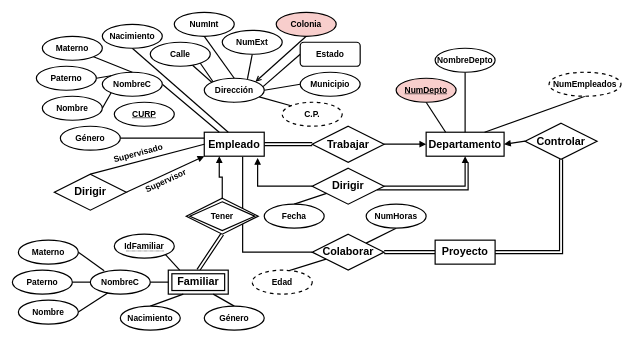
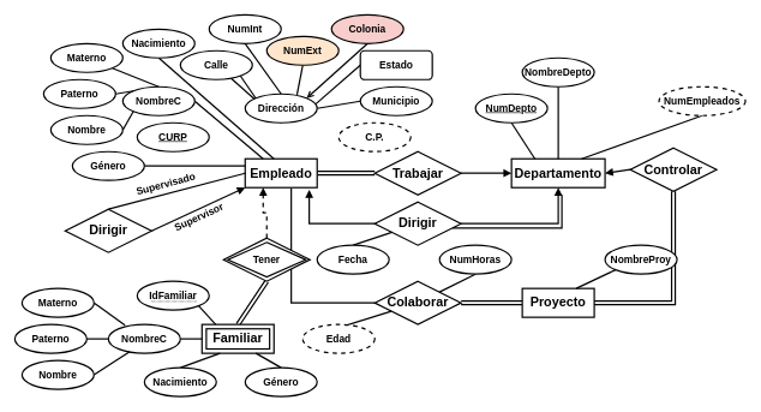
  <mxCell id="0" />
  <mxCell id="1" parent="0" />
  <mxCell id="2" style="edgeStyle=none;rounded=0;orthogonalLoop=1;jettySize=auto;html=1;exitX=1;exitY=0.5;exitDx=0;exitDy=0;entryX=0;entryY=0.5;entryDx=0;entryDy=0;endArrow=none;endFill=0;strokeWidth=2;fontSize=18;shape=link;" parent="1" source="3" target="35" edge="1"><mxGeometry relative="1" as="geometry" /></mxCell>
  <mxCell id="3" value="Empleado" style="whiteSpace=wrap;html=1;align=center;fontSize=18;fontStyle=1;strokeWidth=2;" parent="1" vertex="1"><mxGeometry x="340" y="220" width="100" height="40" as="geometry" /></mxCell>
  <mxCell id="4" style="rounded=0;orthogonalLoop=1;jettySize=auto;html=1;exitX=1;exitY=0.5;exitDx=0;exitDy=0;endArrow=none;endFill=0;strokeWidth=2;fontSize=14;entryX=0.25;entryY=0;entryDx=0;entryDy=0;" parent="1" source="5" target="3" edge="1"><mxGeometry relative="1" as="geometry"><mxPoint x="350" y="221" as="targetPoint" /></mxGeometry></mxCell>
  <mxCell id="5" value="NombreC" style="ellipse;whiteSpace=wrap;html=1;align=center;fontSize=14;fontStyle=1;strokeWidth=2;" parent="1" vertex="1"><mxGeometry x="170" y="120" width="100" height="40" as="geometry" /></mxCell>
  <mxCell id="6" value="CURP" style="ellipse;whiteSpace=wrap;html=1;align=center;fontStyle=5;fontSize=14;strokeWidth=2;" parent="1" vertex="1"><mxGeometry x="190" y="170" width="100" height="40" as="geometry" /></mxCell>
  <mxCell id="7" style="edgeStyle=none;rounded=0;orthogonalLoop=1;jettySize=auto;html=1;exitX=0.5;exitY=1;exitDx=0;exitDy=0;entryX=0.4;entryY=0;entryDx=0;entryDy=0;endArrow=none;endFill=0;strokeWidth=2;fontSize=14;entryPerimeter=0;" parent="1" source="8" target="3" edge="1"><mxGeometry relative="1" as="geometry" /></mxCell>
  <mxCell id="8" value="Nacimiento" style="ellipse;whiteSpace=wrap;html=1;align=center;fontSize=14;fontStyle=1;strokeWidth=2;" parent="1" vertex="1"><mxGeometry x="170" y="40" width="100" height="40" as="geometry" /></mxCell>
  <mxCell id="9" style="edgeStyle=none;rounded=0;orthogonalLoop=1;jettySize=auto;html=1;exitX=1;exitY=0.5;exitDx=0;exitDy=0;entryX=0;entryY=1;entryDx=0;entryDy=0;endArrow=none;endFill=0;strokeWidth=2;fontSize=14;" parent="1" source="10" target="5" edge="1"><mxGeometry relative="1" as="geometry" /></mxCell>
  <mxCell id="10" value="Nombre" style="ellipse;whiteSpace=wrap;html=1;align=center;fontSize=14;fontStyle=1;strokeWidth=2;" parent="1" vertex="1"><mxGeometry x="70" y="160" width="100" height="40" as="geometry" /></mxCell>
  <mxCell id="11" style="edgeStyle=none;rounded=0;orthogonalLoop=1;jettySize=auto;html=1;exitX=1;exitY=0.5;exitDx=0;exitDy=0;entryX=0;entryY=0;entryDx=0;entryDy=0;endArrow=none;endFill=0;strokeWidth=2;fontSize=14;" parent="1" source="12" target="5" edge="1"><mxGeometry relative="1" as="geometry" /></mxCell>
  <mxCell id="12" value="Paterno" style="ellipse;whiteSpace=wrap;html=1;align=center;fontSize=14;fontStyle=1;strokeWidth=2;" parent="1" vertex="1"><mxGeometry x="60" y="110" width="100" height="40" as="geometry" /></mxCell>
  <mxCell id="13" style="edgeStyle=none;rounded=0;orthogonalLoop=1;jettySize=auto;html=1;exitX=1;exitY=1;exitDx=0;exitDy=0;entryX=0.5;entryY=0;entryDx=0;entryDy=0;endArrow=none;endFill=0;strokeWidth=2;fontSize=14;" parent="1" source="14" target="5" edge="1"><mxGeometry relative="1" as="geometry" /></mxCell>
  <mxCell id="14" value="Materno" style="ellipse;whiteSpace=wrap;html=1;align=center;fontSize=14;fontStyle=1;strokeWidth=2;" parent="1" vertex="1"><mxGeometry x="70" y="60" width="100" height="40" as="geometry" /></mxCell>
  <mxCell id="15" style="edgeStyle=none;rounded=0;orthogonalLoop=1;jettySize=auto;html=1;exitX=0.5;exitY=1;exitDx=0;exitDy=0;endArrow=none;endFill=0;strokeWidth=2;fontSize=14;" parent="1" source="16" target="18" edge="1"><mxGeometry relative="1" as="geometry" /></mxCell>
  <mxCell id="16" value="Dirección" style="ellipse;whiteSpace=wrap;html=1;align=center;fontSize=14;fontStyle=1;strokeWidth=2;" parent="1" vertex="1"><mxGeometry x="340" y="130" width="100" height="40" as="geometry" /></mxCell>
  <mxCell id="17" style="edgeStyle=none;rounded=0;orthogonalLoop=1;jettySize=auto;html=1;entryX=0;entryY=0;entryDx=0;entryDy=0;endArrow=none;endFill=0;strokeWidth=2;fontSize=14;" parent="1" target="16" edge="1"><mxGeometry relative="1" as="geometry"><mxPoint x="330" y="100" as="sourcePoint" /></mxGeometry></mxCell>
  <mxCell id="18" value="Calle" style="ellipse;whiteSpace=wrap;html=1;align=center;fontSize=14;fontStyle=1;strokeWidth=2;" parent="1" vertex="1"><mxGeometry x="250" y="70" width="100" height="40" as="geometry" /></mxCell>
  <mxCell id="19" style="edgeStyle=none;rounded=0;orthogonalLoop=1;jettySize=auto;html=1;exitX=0.5;exitY=1;exitDx=0;exitDy=0;entryX=0.5;entryY=0;entryDx=0;entryDy=0;endArrow=none;endFill=0;strokeWidth=2;fontSize=14;" parent="1" source="20" target="16" edge="1"><mxGeometry relative="1" as="geometry" /></mxCell>
  <mxCell id="20" value="NumInt" style="ellipse;whiteSpace=wrap;html=1;align=center;fontSize=14;fontStyle=1;strokeWidth=2;" parent="1" vertex="1"><mxGeometry x="290" width="100" height="40" as="geometry" y="20" /></mxCell>
  <mxCell id="21" style="edgeStyle=none;rounded=0;orthogonalLoop=1;jettySize=auto;html=1;exitX=0.5;exitY=1;exitDx=0;exitDy=0;entryX=0.72;entryY=0.025;entryDx=0;entryDy=0;endArrow=none;endFill=0;strokeWidth=2;fontSize=14;entryPerimeter=0;" parent="1" source="22" target="16" edge="1"><mxGeometry relative="1" as="geometry" /></mxCell>
- <mxCell id="22" value="NumExt" style="ellipse;whiteSpace=wrap;html=1;align=center;fontSize=14;fontStyle=1;strokeWidth=2;" parent="1" vertex="1"><mxGeometry x="370" y="50" width="100" height="40" as="geometry" /></mxCell>
+ <mxCell id="22" value="NumExt" style="ellipse;whiteSpace=wrap;html=1;align=center;fontSize=14;fontStyle=1;strokeWidth=2;fillColor=#ffe6cc;" parent="1" vertex="1"><mxGeometry x="370" y="50" width="100" height="40" as="geometry" /></mxCell>
  <mxCell id="23" style="edgeStyle=none;rounded=0;orthogonalLoop=1;jettySize=auto;html=1;exitX=0;exitY=0.5;exitDx=0;exitDy=0;entryX=1;entryY=0.5;entryDx=0;entryDy=0;endArrow=none;endFill=0;strokeWidth=2;fontSize=14;" parent="1" source="24" target="16" edge="1"><mxGeometry relative="1" as="geometry" /></mxCell>
  <mxCell id="24" value="Municipio" style="ellipse;whiteSpace=wrap;html=1;align=center;fontSize=14;fontStyle=1;strokeWidth=2;" parent="1" vertex="1"><mxGeometry x="500" y="120" width="100" height="40" as="geometry" /></mxCell>
  <mxCell id="25" style="edgeStyle=none;rounded=0;orthogonalLoop=1;jettySize=auto;html=1;exitX=0.5;exitY=1;exitDx=0;exitDy=0;entryX=1;entryY=0;entryDx=0;entryDy=0;endArrow=open;endFill=0;strokeWidth=2;fontSize=14;" parent="1" source="26" target="16" edge="1"><mxGeometry relative="1" as="geometry" /></mxCell>
  <mxCell id="26" value="Colonia" style="ellipse;whiteSpace=wrap;html=1;align=center;fontSize=14;fontStyle=1;strokeWidth=2;fillColor=#f8cecc;" parent="1" vertex="1"><mxGeometry x="460" width="100" height="40" as="geometry" y="20" /></mxCell>
  <mxCell id="27" style="edgeStyle=none;rounded=0;orthogonalLoop=1;jettySize=auto;html=1;exitX=0;exitY=0.5;exitDx=0;exitDy=0;entryX=0.98;entryY=0.35;entryDx=0;entryDy=0;endArrow=none;endFill=0;strokeWidth=2;fontSize=14;entryPerimeter=0;" parent="1" source="28" target="16" edge="1"><mxGeometry relative="1" as="geometry" /></mxCell>
  <mxCell id="28" value="Estado" style="whiteSpace=wrap;html=1;align=center;fontSize=14;fontStyle=1;strokeWidth=2;rounded=1;" parent="1" vertex="1"><mxGeometry x="500" y="70" width="100" height="40" as="geometry" /></mxCell>
- <mxCell id="29" style="edgeStyle=none;rounded=0;orthogonalLoop=1;jettySize=auto;html=1;exitX=0;exitY=0;exitDx=0;exitDy=0;endArrow=none;endFill=0;strokeWidth=2;fontSize=14;" parent="1" source="30" target="16" edge="1"><mxGeometry relative="1" as="geometry" /></mxCell>
  <mxCell id="30" value="C.P." style="ellipse;whiteSpace=wrap;html=1;align=center;fontSize=14;fontStyle=1;strokeWidth=2;dashed=1;" parent="1" vertex="1"><mxGeometry x="470" y="170" width="100" height="40" as="geometry" /></mxCell>
  <mxCell id="31" style="edgeStyle=none;rounded=0;orthogonalLoop=1;jettySize=auto;html=1;exitX=1;exitY=0.5;exitDx=0;exitDy=0;entryX=0;entryY=0.25;entryDx=0;entryDy=0;startArrow=none;startFill=0;endArrow=none;endFill=0;strokeWidth=2;fontSize=14;" parent="1" source="32" target="3" edge="1"><mxGeometry relative="1" as="geometry" /></mxCell>
  <mxCell id="32" value="Género" style="ellipse;whiteSpace=wrap;html=1;align=center;fontSize=14;fontStyle=1;strokeWidth=2;" parent="1" vertex="1"><mxGeometry x="100" y="210" width="100" height="40" as="geometry" /></mxCell>
  <mxCell id="33" value="Departamento" style="whiteSpace=wrap;html=1;align=center;fontSize=18;fontStyle=1;strokeWidth=2;" parent="1" vertex="1"><mxGeometry x="710" y="220" width="130" height="40" as="geometry" /></mxCell>
  <mxCell id="34" style="edgeStyle=none;rounded=0;orthogonalLoop=1;jettySize=auto;html=1;exitX=1;exitY=0.5;exitDx=0;exitDy=0;entryX=0;entryY=0.5;entryDx=0;entryDy=0;endArrow=block;endFill=1;strokeWidth=2;fontSize=18;" parent="1" source="35" target="33" edge="1"><mxGeometry relative="1" as="geometry" /></mxCell>
  <mxCell id="35" value="Trabajar" style="shape=rhombus;perimeter=rhombusPerimeter;whiteSpace=wrap;html=1;align=center;strokeWidth=2;fontSize=18;fontStyle=1" parent="1" vertex="1"><mxGeometry x="520" y="210" width="120" height="60" as="geometry" /></mxCell>
  <mxCell id="36" style="edgeStyle=orthogonalEdgeStyle;rounded=0;orthogonalLoop=1;jettySize=auto;html=1;exitX=1;exitY=0.5;exitDx=0;exitDy=0;entryX=0.5;entryY=1;entryDx=0;entryDy=0;endArrow=block;endFill=1;strokeWidth=2;fontSize=18;" parent="1" source="38" target="33" edge="1"><mxGeometry relative="1" as="geometry" /></mxCell>
  <mxCell id="37" style="edgeStyle=orthogonalEdgeStyle;rounded=0;orthogonalLoop=1;jettySize=auto;html=1;exitX=0;exitY=0.5;exitDx=0;exitDy=0;entryX=0.89;entryY=1.075;entryDx=0;entryDy=0;endArrow=block;endFill=1;strokeWidth=2;fontSize=18;entryPerimeter=0;" parent="1" source="38" target="3" edge="1"><mxGeometry relative="1" as="geometry" /></mxCell>
  <mxCell id="38" value="Dirigir" style="shape=rhombus;perimeter=rhombusPerimeter;whiteSpace=wrap;html=1;align=center;strokeWidth=2;fontSize=18;fontStyle=1" parent="1" vertex="1"><mxGeometry x="520" y="280" width="120" height="60" as="geometry" /></mxCell>
  <mxCell id="39" style="edgeStyle=orthogonalEdgeStyle;rounded=0;orthogonalLoop=1;jettySize=auto;html=1;exitX=0.9;exitY=0.633;exitDx=0;exitDy=0;endArrow=none;endFill=0;strokeWidth=2;fontSize=18;exitPerimeter=0;" parent="1" edge="1"><mxGeometry relative="1" as="geometry"><mxPoint x="628" y="315.98" as="sourcePoint" /><mxPoint x="780" y="270" as="targetPoint" /><Array as="points"><mxPoint x="780" y="316" /></Array></mxGeometry></mxCell>
  <mxCell id="40" style="rounded=0;orthogonalLoop=1;jettySize=auto;html=1;exitX=0.5;exitY=0;exitDx=0;exitDy=0;endArrow=none;endFill=0;strokeWidth=2;fontSize=18;" parent="1" source="41" target="38" edge="1"><mxGeometry relative="1" as="geometry" /></mxCell>
  <mxCell id="41" value="Fecha" style="ellipse;whiteSpace=wrap;html=1;align=center;fontSize=14;fontStyle=1;strokeWidth=2;" parent="1" vertex="1"><mxGeometry x="440" y="340" width="100" height="40" as="geometry" /></mxCell>
  <mxCell id="42" style="edgeStyle=orthogonalEdgeStyle;shape=link;rounded=0;orthogonalLoop=1;jettySize=auto;html=1;exitX=0;exitY=0.5;exitDx=0;exitDy=0;entryX=1;entryY=0.5;entryDx=0;entryDy=0;startArrow=block;startFill=1;endArrow=block;endFill=1;strokeWidth=2;fontSize=14;" parent="1" source="43" target="54" edge="1"><mxGeometry relative="1" as="geometry" /></mxCell>
  <mxCell id="43" value="Proyecto" style="whiteSpace=wrap;html=1;align=center;fontSize=18;fontStyle=1;strokeWidth=2;" parent="1" vertex="1"><mxGeometry x="725" y="400" width="100" height="40" as="geometry" /></mxCell>
  <mxCell id="44" style="edgeStyle=none;rounded=0;orthogonalLoop=1;jettySize=auto;html=1;exitX=0.5;exitY=1;exitDx=0;exitDy=0;entryX=0.25;entryY=0;entryDx=0;entryDy=0;endArrow=none;endFill=0;strokeWidth=2;fontSize=14;" parent="1" source="45" target="33" edge="1"><mxGeometry relative="1" as="geometry" /></mxCell>
- <mxCell id="45" value="NumDepto" style="ellipse;whiteSpace=wrap;html=1;align=center;fontStyle=5;fontSize=14;strokeWidth=2;fillColor=#f8cecc;" parent="1" vertex="1"><mxGeometry x="660" y="130" width="100" height="40" as="geometry" /></mxCell>
+ <mxCell id="45" value="NumDepto" style="ellipse;whiteSpace=wrap;html=1;align=center;fontStyle=5;fontSize=14;strokeWidth=2;" parent="1" vertex="1"><mxGeometry x="660" y="130" width="100" height="40" as="geometry" /></mxCell>
  <mxCell id="46" style="edgeStyle=none;rounded=0;orthogonalLoop=1;jettySize=auto;html=1;exitX=0.5;exitY=1;exitDx=0;exitDy=0;entryX=0.5;entryY=0;entryDx=0;entryDy=0;endArrow=none;endFill=0;strokeWidth=2;fontSize=14;" parent="1" source="47" target="33" edge="1"><mxGeometry relative="1" as="geometry" /></mxCell>
  <mxCell id="47" value="NombreDepto" style="ellipse;whiteSpace=wrap;html=1;align=center;fontSize=14;fontStyle=1;strokeWidth=2;" parent="1" vertex="1"><mxGeometry x="725" y="80" width="100" height="40" as="geometry" /></mxCell>
  <mxCell id="48" style="edgeStyle=none;rounded=0;orthogonalLoop=1;jettySize=auto;html=1;exitX=0.5;exitY=1;exitDx=0;exitDy=0;entryX=0.75;entryY=0;entryDx=0;entryDy=0;endArrow=none;endFill=0;strokeWidth=2;fontSize=14;" parent="1" source="49" target="33" edge="1"><mxGeometry relative="1" as="geometry" /></mxCell>
  <mxCell id="49" value="NumEmpleados" style="ellipse;whiteSpace=wrap;html=1;align=center;dashed=1;strokeWidth=2;fontSize=14;fontStyle=1" parent="1" vertex="1"><mxGeometry x="915" y="120" width="120" height="40" as="geometry" /></mxCell>
  <mxCell id="50" style="edgeStyle=none;rounded=0;orthogonalLoop=1;jettySize=auto;html=1;exitX=0;exitY=0.5;exitDx=0;exitDy=0;entryX=1;entryY=0.5;entryDx=0;entryDy=0;endArrow=block;endFill=1;strokeWidth=2;fontSize=14;" parent="1" source="52" target="33" edge="1"><mxGeometry relative="1" as="geometry" /></mxCell>
  <mxCell id="51" style="edgeStyle=orthogonalEdgeStyle;rounded=0;orthogonalLoop=1;jettySize=auto;html=1;exitX=0.5;exitY=1;exitDx=0;exitDy=0;entryX=1;entryY=0.5;entryDx=0;entryDy=0;endArrow=none;endFill=0;strokeWidth=2;fontSize=14;shape=link;" parent="1" source="52" target="43" edge="1"><mxGeometry relative="1" as="geometry" /></mxCell>
  <mxCell id="52" value="Controlar" style="shape=rhombus;perimeter=rhombusPerimeter;whiteSpace=wrap;html=1;align=center;strokeWidth=2;fontSize=18;fontStyle=1" parent="1" vertex="1"><mxGeometry x="875" y="205" width="120" height="60" as="geometry" /></mxCell>
  <mxCell id="53" style="edgeStyle=orthogonalEdgeStyle;rounded=0;orthogonalLoop=1;jettySize=auto;html=1;exitX=0;exitY=0.5;exitDx=0;exitDy=0;entryX=0.64;entryY=1.025;entryDx=0;entryDy=0;startArrow=none;startFill=0;endArrow=none;endFill=0;strokeWidth=2;fontSize=14;entryPerimeter=0;" parent="1" source="54" target="3" edge="1"><mxGeometry relative="1" as="geometry" /></mxCell>
  <mxCell id="54" value="Colaborar" style="shape=rhombus;perimeter=rhombusPerimeter;whiteSpace=wrap;html=1;align=center;strokeWidth=2;fontSize=18;fontStyle=1" parent="1" vertex="1"><mxGeometry x="520" y="390" width="120" height="60" as="geometry" /></mxCell>
  <mxCell id="55" style="rounded=0;orthogonalLoop=1;jettySize=auto;html=1;exitX=0.5;exitY=1;exitDx=0;exitDy=0;startArrow=none;startFill=0;endArrow=none;endFill=0;strokeWidth=2;fontSize=14;" parent="1" source="56" target="54" edge="1"><mxGeometry relative="1" as="geometry" /></mxCell>
  <mxCell id="56" value="NumHoras" style="ellipse;whiteSpace=wrap;html=1;align=center;fontSize=14;fontStyle=1;strokeWidth=2;" parent="1" vertex="1"><mxGeometry x="610" y="340" width="100" height="40" as="geometry" /></mxCell>
+ <mxCell id="57" style="edgeStyle=none;rounded=0;orthogonalLoop=1;jettySize=auto;html=1;exitX=0;exitY=1;exitDx=0;exitDy=0;entryX=0.75;entryY=0;entryDx=0;entryDy=0;startArrow=none;startFill=0;endArrow=none;endFill=0;strokeWidth=2;fontSize=14;" parent="1" source="58" target="43" edge="1"><mxGeometry relative="1" as="geometry" /></mxCell>
+ <mxCell id="58" value="NombreProy" style="ellipse;whiteSpace=wrap;html=1;align=center;fontSize=14;fontStyle=1;strokeWidth=2;" parent="1" vertex="1"><mxGeometry x="840" y="340" width="100" height="40" as="geometry" /></mxCell>
  <mxCell id="59" style="edgeStyle=none;rounded=0;orthogonalLoop=1;jettySize=auto;html=1;exitX=0.5;exitY=0;exitDx=0;exitDy=0;entryX=0.5;entryY=1;entryDx=0;entryDy=0;startArrow=none;startFill=0;endArrow=none;endFill=0;strokeWidth=2;fontSize=14;shape=link;" parent="1" source="60" target="62" edge="1"><mxGeometry relative="1" as="geometry" /></mxCell>
  <mxCell id="60" value="Familiar" style="shape=ext;margin=3;double=1;whiteSpace=wrap;html=1;align=center;strokeWidth=2;fontSize=18;fontStyle=1" parent="1" vertex="1"><mxGeometry x="280" y="450" width="100" height="40" as="geometry" /></mxCell>
- <mxCell id="61" style="edgeStyle=orthogonalEdgeStyle;rounded=0;orthogonalLoop=1;jettySize=auto;html=1;exitX=0.5;exitY=0;exitDx=0;exitDy=0;entryX=0.25;entryY=1;entryDx=0;entryDy=0;startArrow=none;startFill=0;endArrow=block;endFill=1;strokeWidth=2;fontSize=14;" parent="1" source="62" target="3" edge="1"><mxGeometry relative="1" as="geometry" /></mxCell>
+ <mxCell id="61" style="edgeStyle=orthogonalEdgeStyle;rounded=0;orthogonalLoop=1;jettySize=auto;html=1;exitX=0.5;exitY=0;exitDx=0;exitDy=0;entryX=0.25;entryY=1;entryDx=0;entryDy=0;startArrow=none;startFill=0;endArrow=block;endFill=1;strokeWidth=2;fontSize=14;dashed=1;" parent="1" source="62" target="3" edge="1"><mxGeometry relative="1" as="geometry" /></mxCell>
  <mxCell id="62" value="Tener" style="shape=rhombus;double=1;perimeter=rhombusPerimeter;whiteSpace=wrap;html=1;align=center;strokeWidth=2;fontSize=14;fontStyle=1" parent="1" vertex="1"><mxGeometry x="310" y="330" width="120" height="60" as="geometry" /></mxCell>
  <mxCell id="63" style="edgeStyle=none;rounded=0;orthogonalLoop=1;jettySize=auto;html=1;exitX=1;exitY=0.5;exitDx=0;exitDy=0;entryX=0;entryY=0.5;entryDx=0;entryDy=0;startArrow=none;startFill=0;endArrow=none;endFill=0;strokeWidth=2;fontSize=14;" parent="1" source="64" target="60" edge="1"><mxGeometry relative="1" as="geometry" /></mxCell>
  <mxCell id="64" value="NombreC" style="ellipse;whiteSpace=wrap;html=1;align=center;fontSize=14;fontStyle=1;strokeWidth=2;" parent="1" vertex="1"><mxGeometry x="150" y="450" width="100" height="40" as="geometry" /></mxCell>
  <mxCell id="65" style="edgeStyle=none;rounded=0;orthogonalLoop=1;jettySize=auto;html=1;exitX=1;exitY=0.5;exitDx=0;exitDy=0;entryX=0.29;entryY=0.95;entryDx=0;entryDy=0;entryPerimeter=0;startArrow=none;startFill=0;endArrow=none;endFill=0;strokeWidth=2;fontSize=14;" parent="1" source="66" target="64" edge="1"><mxGeometry relative="1" as="geometry" /></mxCell>
  <mxCell id="66" value="Nombre" style="ellipse;whiteSpace=wrap;html=1;align=center;fontSize=14;fontStyle=1;strokeWidth=2;" parent="1" vertex="1"><mxGeometry x="30" y="500" width="100" height="40" as="geometry" /></mxCell>
  <mxCell id="67" style="edgeStyle=none;rounded=0;orthogonalLoop=1;jettySize=auto;html=1;exitX=1;exitY=0.5;exitDx=0;exitDy=0;entryX=0;entryY=0.5;entryDx=0;entryDy=0;startArrow=none;startFill=0;endArrow=none;endFill=0;strokeWidth=2;fontSize=14;" parent="1" source="68" target="64" edge="1"><mxGeometry relative="1" as="geometry" /></mxCell>
  <mxCell id="68" value="Paterno" style="ellipse;whiteSpace=wrap;html=1;align=center;fontSize=14;fontStyle=1;strokeWidth=2;" parent="1" vertex="1"><mxGeometry x="20" y="450" width="100" height="40" as="geometry" /></mxCell>
  <mxCell id="69" style="edgeStyle=none;rounded=0;orthogonalLoop=1;jettySize=auto;html=1;exitX=1;exitY=0.5;exitDx=0;exitDy=0;entryX=0.23;entryY=0.025;entryDx=0;entryDy=0;startArrow=none;startFill=0;endArrow=none;endFill=0;strokeWidth=2;fontSize=14;entryPerimeter=0;" parent="1" source="70" target="64" edge="1"><mxGeometry relative="1" as="geometry" /></mxCell>
  <mxCell id="70" value="Materno" style="ellipse;whiteSpace=wrap;html=1;align=center;fontSize=14;fontStyle=1;strokeWidth=2;" parent="1" vertex="1"><mxGeometry x="30" y="400" width="100" height="40" as="geometry" /></mxCell>
  <mxCell id="71" style="edgeStyle=none;rounded=0;orthogonalLoop=1;jettySize=auto;html=1;exitX=0.5;exitY=0;exitDx=0;exitDy=0;entryX=0.25;entryY=1;entryDx=0;entryDy=0;startArrow=none;startFill=0;endArrow=none;endFill=0;strokeWidth=2;fontSize=14;" parent="1" source="72" target="60" edge="1"><mxGeometry relative="1" as="geometry" /></mxCell>
  <mxCell id="72" value="Nacimiento" style="ellipse;whiteSpace=wrap;html=1;align=center;fontSize=14;fontStyle=1;strokeWidth=2;" parent="1" vertex="1"><mxGeometry x="200" y="510" width="100" height="40" as="geometry" /></mxCell>
  <mxCell id="73" style="edgeStyle=none;rounded=0;orthogonalLoop=1;jettySize=auto;html=1;exitX=0.5;exitY=0;exitDx=0;exitDy=0;entryX=0.75;entryY=1;entryDx=0;entryDy=0;startArrow=none;startFill=0;endArrow=none;endFill=0;strokeWidth=2;fontSize=14;" parent="1" source="74" target="60" edge="1"><mxGeometry relative="1" as="geometry" /></mxCell>
  <mxCell id="74" value="Género" style="ellipse;whiteSpace=wrap;html=1;align=center;fontSize=14;fontStyle=1;strokeWidth=2;" parent="1" vertex="1"><mxGeometry x="340" y="510" width="100" height="40" as="geometry" /></mxCell>
  <mxCell id="75" style="rounded=0;orthogonalLoop=1;jettySize=auto;html=1;exitX=1;exitY=1;exitDx=0;exitDy=0;startArrow=none;startFill=0;endArrow=none;endFill=0;strokeWidth=2;fontSize=14;" parent="1" source="76" edge="1"><mxGeometry relative="1" as="geometry"><mxPoint x="299" y="450" as="targetPoint" /></mxGeometry></mxCell>
  <mxCell id="76" value="&lt;span style=&quot;border-bottom: 1px dotted&quot;&gt;IdFamiliar&lt;/span&gt;" style="ellipse;whiteSpace=wrap;html=1;align=center;strokeWidth=2;fontSize=14;fontStyle=1" parent="1" vertex="1"><mxGeometry x="190" y="390" width="100" height="40" as="geometry" /></mxCell>
  <mxCell id="77" style="edgeStyle=none;rounded=0;orthogonalLoop=1;jettySize=auto;html=1;exitX=0;exitY=0.5;exitDx=0;exitDy=0;startArrow=none;startFill=0;endArrow=none;endFill=0;strokeWidth=2;fontSize=14;" parent="1" source="78" target="54" edge="1"><mxGeometry relative="1" as="geometry" /></mxCell>
  <mxCell id="78" value="Edad" style="ellipse;whiteSpace=wrap;html=1;align=center;dashed=1;strokeWidth=2;fontSize=14;fontStyle=1" parent="1" vertex="1"><mxGeometry x="420" y="450" width="100" height="40" as="geometry" /></mxCell>
  <mxCell id="79" style="edgeStyle=none;rounded=0;orthogonalLoop=1;jettySize=auto;html=1;exitX=0.5;exitY=0;exitDx=0;exitDy=0;entryX=0;entryY=0.5;entryDx=0;entryDy=0;startArrow=none;startFill=0;endArrow=none;endFill=0;strokeWidth=2;fontSize=14;" parent="1" source="81" target="3" edge="1"><mxGeometry relative="1" as="geometry" /></mxCell>
  <mxCell id="80" style="edgeStyle=none;rounded=0;orthogonalLoop=1;jettySize=auto;html=1;exitX=1;exitY=0.5;exitDx=0;exitDy=0;entryX=0;entryY=1;entryDx=0;entryDy=0;startArrow=none;startFill=0;endArrow=block;endFill=1;strokeWidth=2;fontSize=14;" parent="1" source="81" target="3" edge="1"><mxGeometry relative="1" as="geometry" /></mxCell>
  <mxCell id="81" value="Dirigir" style="shape=rhombus;perimeter=rhombusPerimeter;whiteSpace=wrap;html=1;align=center;strokeWidth=2;fontSize=18;fontStyle=1" parent="1" vertex="1"><mxGeometry x="90" y="290" width="120" height="60" as="geometry" /></mxCell>
  <mxCell id="82" value="Supervisor" style="text;html=1;strokeColor=none;fillColor=none;align=center;verticalAlign=middle;whiteSpace=wrap;rounded=0;fontSize=14;fontStyle=1;rotation=-25;" parent="1" vertex="1"><mxGeometry x="256" y="291" width="40" height="20" as="geometry" /></mxCell>
  <mxCell id="83" value="Supervisado" style="text;html=1;strokeColor=none;fillColor=none;align=center;verticalAlign=middle;whiteSpace=wrap;rounded=0;fontSize=14;fontStyle=1;rotation=-15;" parent="1" vertex="1"><mxGeometry x="210" y="245" width="40" height="20" as="geometry" /></mxCell>
  <mxCell id="84" style="edgeStyle=none;rounded=0;orthogonalLoop=1;jettySize=auto;html=1;exitX=0.75;exitY=0;exitDx=0;exitDy=0;startArrow=none;startFill=0;endArrow=none;endFill=0;strokeWidth=2;fontSize=14;" parent="1" edge="1"><mxGeometry relative="1" as="geometry"><mxPoint x="237.071" y="242.753" as="sourcePoint" /><mxPoint x="237.071" y="242.753" as="targetPoint" /></mxGeometry></mxCell>
